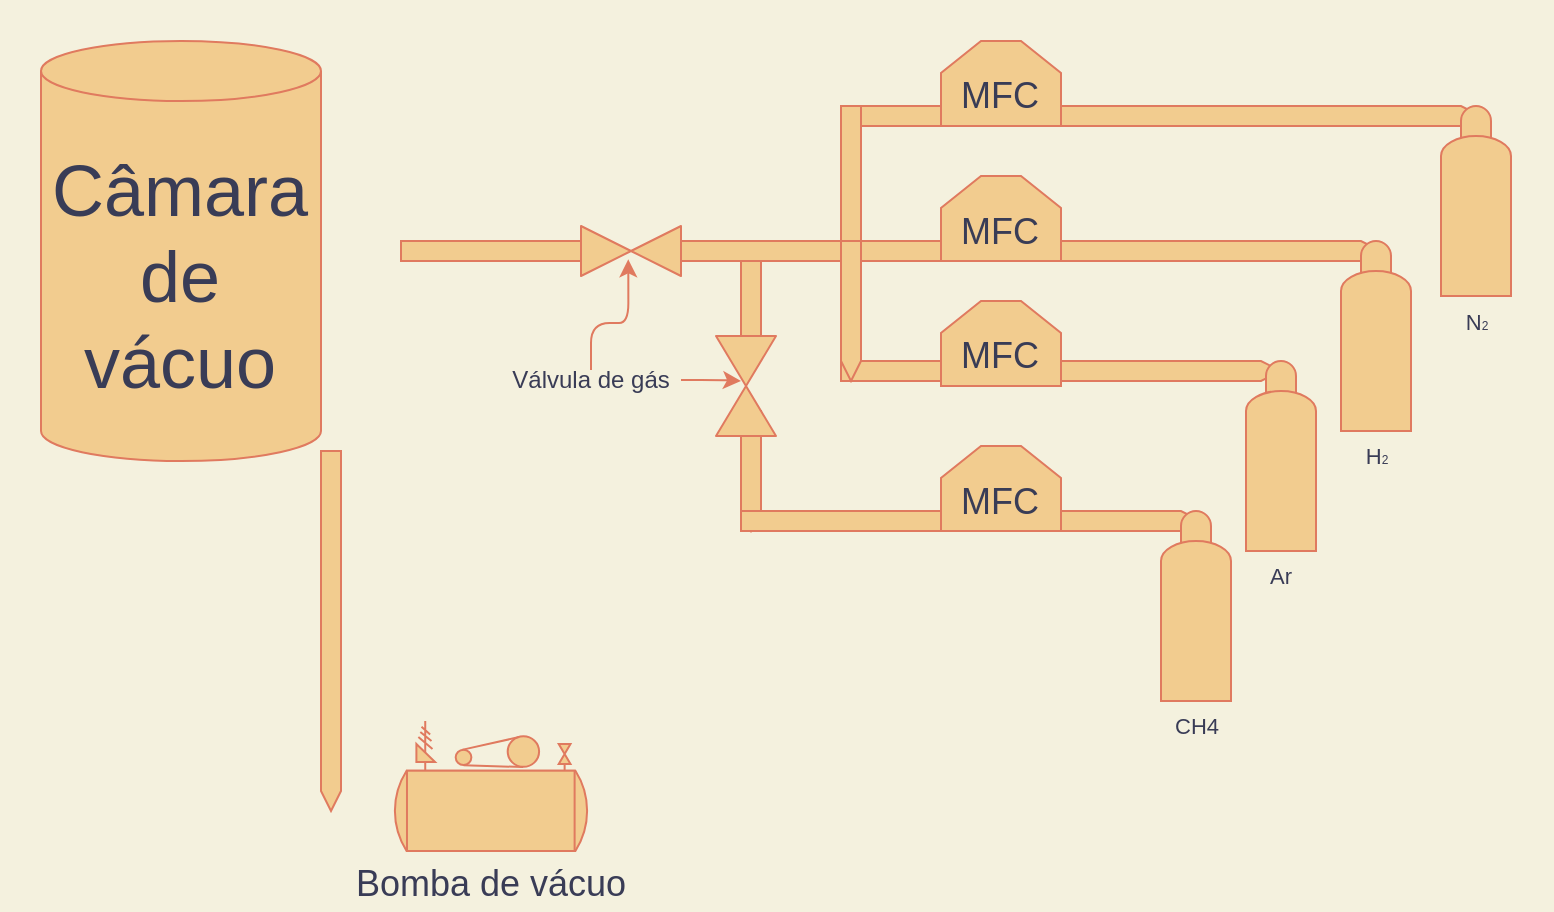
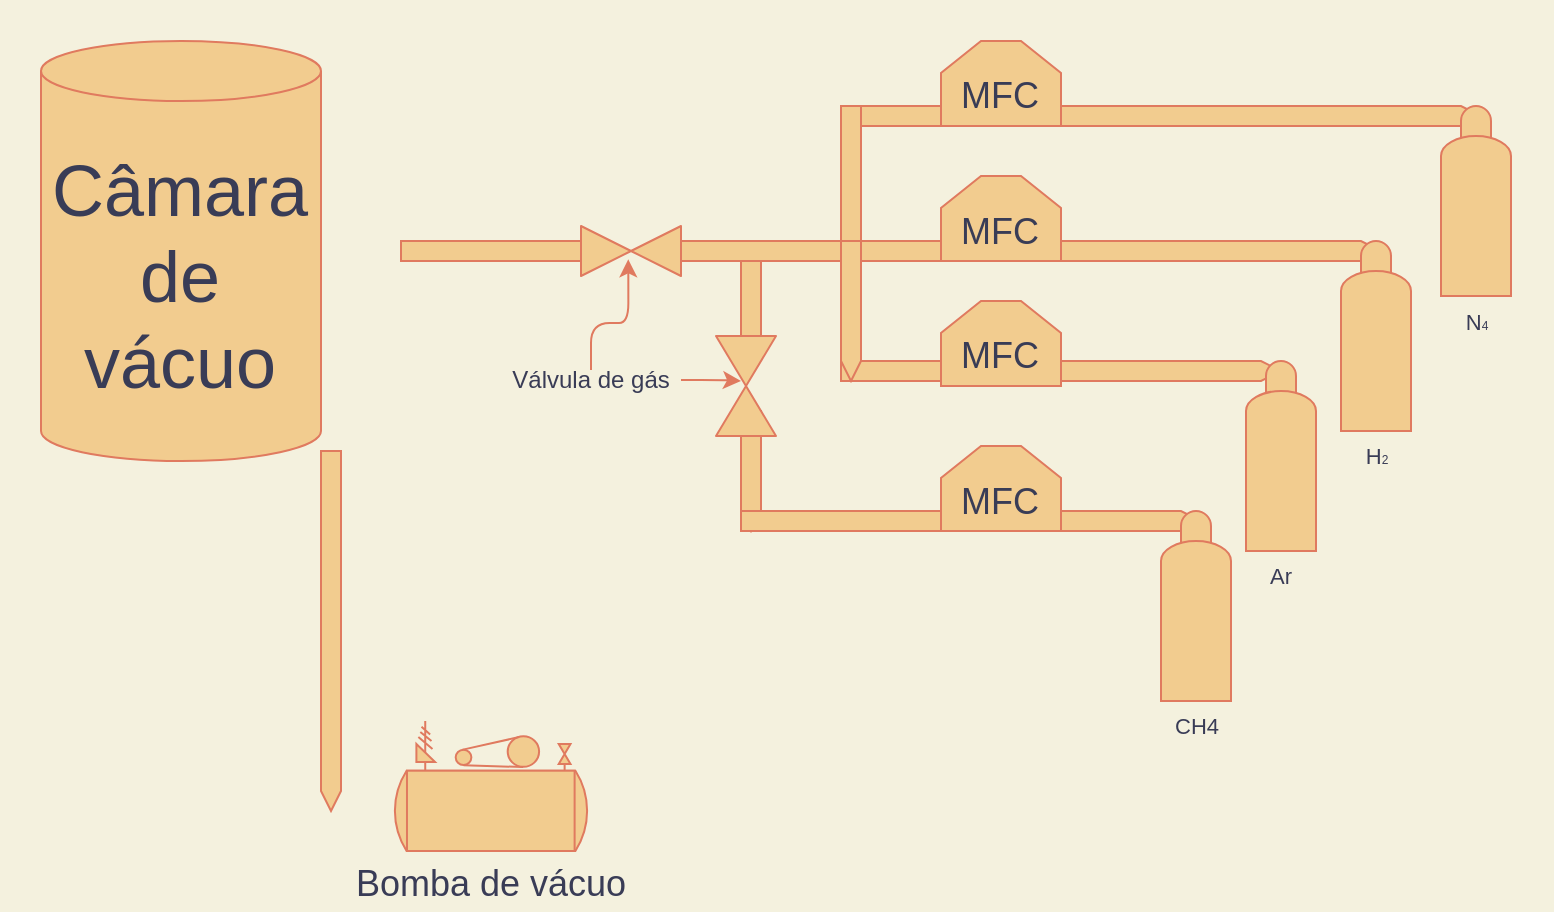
  <mxCell id="0" />
  <mxCell id="1" parent="0" />
  <mxCell id="2" value="" style="html=1;shadow=0;dashed=0;align=center;verticalAlign=middle;shape=mxgraph.arrows2.arrow;dy=0;dx=10;notch=0;rounded=0;sketch=0;fontSize=36;fontColor=#393C56;strokeColor=#E07A5F;fillColor=#F2CC8F;" vertex="1" parent="1"><mxGeometry x="200" y="120" width="100" height="10" as="geometry" /></mxCell>
  <mxCell id="3" value="" style="verticalLabelPosition=bottom;align=center;html=1;verticalAlign=top;pointerEvents=1;dashed=0;shape=mxgraph.pid2valves.valve;valveType=gate;rounded=0;sketch=0;fontSize=36;fontColor=#393C56;strokeColor=#E07A5F;fillColor=#F2CC8F;" vertex="1" parent="1"><mxGeometry x="290" y="112.5" width="50" height="25" as="geometry" /></mxCell>
  <mxCell id="4" value="" style="html=1;shadow=0;dashed=0;align=center;verticalAlign=middle;shape=mxgraph.arrows2.arrow;dy=0;dx=10;notch=0;rounded=0;sketch=0;fontSize=36;fontColor=#393C56;strokeColor=#E07A5F;fillColor=#F2CC8F;" vertex="1" parent="1"><mxGeometry x="340" y="120" width="90" height="10" as="geometry" /></mxCell>
  <mxCell id="5" value="" style="html=1;shadow=0;dashed=0;align=center;verticalAlign=middle;shape=mxgraph.arrows2.arrow;dy=0;dx=10;notch=0;rounded=0;sketch=0;fontSize=36;fontColor=#393C56;strokeColor=#E07A5F;fillColor=#F2CC8F;rotation=90;" vertex="1" parent="1"><mxGeometry x="350" y="150" width="50" height="10" as="geometry" /></mxCell>
  <mxCell id="6" value="" style="html=1;shadow=0;dashed=0;align=center;verticalAlign=middle;shape=mxgraph.arrows2.arrow;dy=0;dx=10;notch=0;rounded=0;sketch=0;fontSize=36;fontColor=#393C56;strokeColor=#E07A5F;fillColor=#F2CC8F;rotation=90;" vertex="1" parent="1"><mxGeometry x="345" y="230" width="60" height="10" as="geometry" /></mxCell>
  <mxCell id="7" value="" style="verticalLabelPosition=bottom;align=center;html=1;verticalAlign=top;pointerEvents=1;dashed=0;shape=mxgraph.pid2valves.valve;valveType=gate;rounded=0;sketch=0;fontSize=36;fontColor=#393C56;strokeColor=#E07A5F;fillColor=#F2CC8F;rotation=90;" vertex="1" parent="1"><mxGeometry x="347.5" y="177.5" width="50" height="30" as="geometry" /></mxCell>
  <mxCell id="8" value="" style="html=1;shadow=0;dashed=0;align=center;verticalAlign=middle;shape=mxgraph.arrows2.arrow;dy=0;dx=10;notch=0;rounded=0;sketch=0;fontSize=36;fontColor=#393C56;strokeColor=#E07A5F;fillColor=#F2CC8F;rotation=0;" vertex="1" parent="1"><mxGeometry x="370" y="255" width="110" height="10" as="geometry" /></mxCell>
  <mxCell id="9" value="" style="html=1;shadow=0;dashed=0;align=center;verticalAlign=middle;shape=mxgraph.arrows2.arrow;dy=0;dx=10;notch=0;rounded=0;sketch=0;fontSize=36;fontColor=#393C56;strokeColor=#E07A5F;fillColor=#F2CC8F;rotation=0;" vertex="1" parent="1"><mxGeometry x="420" y="180" width="60" height="10" as="geometry" /></mxCell>
  <mxCell id="10" value="" style="html=1;shadow=0;dashed=0;align=center;verticalAlign=middle;shape=mxgraph.arrows2.arrow;dy=0;dx=10;notch=0;rounded=0;sketch=0;fontSize=36;fontColor=#393C56;strokeColor=#E07A5F;fillColor=#F2CC8F;rotation=0;" vertex="1" parent="1"><mxGeometry x="430" y="120" width="50" height="10" as="geometry" /></mxCell>
  <mxCell id="11" value="&lt;font style=&quot;font-size: 18px&quot;&gt;MFC&lt;/font&gt;" style="shape=loopLimit;whiteSpace=wrap;html=1;rounded=0;sketch=0;fontSize=36;fontColor=#393C56;strokeColor=#E07A5F;strokeWidth=1;fillColor=#F2CC8F;" vertex="1" parent="1"><mxGeometry x="470" y="87.5" width="60" height="42.5" as="geometry" /></mxCell>
  <mxCell id="12" value="&lt;font style=&quot;font-size: 18px&quot;&gt;MFC&lt;/font&gt;" style="shape=loopLimit;whiteSpace=wrap;html=1;rounded=0;sketch=0;fontSize=36;fontColor=#393C56;strokeColor=#E07A5F;strokeWidth=1;fillColor=#F2CC8F;" vertex="1" parent="1"><mxGeometry x="470" y="150" width="60" height="42.5" as="geometry" /></mxCell>
  <mxCell id="13" value="&lt;font style=&quot;font-size: 18px&quot;&gt;MFC&lt;/font&gt;" style="shape=loopLimit;whiteSpace=wrap;html=1;rounded=0;sketch=0;fontSize=36;fontColor=#393C56;strokeColor=#E07A5F;strokeWidth=1;fillColor=#F2CC8F;" vertex="1" parent="1"><mxGeometry x="470" y="222.5" width="60" height="42.5" as="geometry" /></mxCell>
  <mxCell id="14" value="" style="html=1;shadow=0;dashed=0;align=center;verticalAlign=middle;shape=mxgraph.arrows2.arrow;dy=0;dx=10;notch=0;rounded=0;sketch=0;fontSize=36;fontColor=#393C56;strokeColor=#E07A5F;fillColor=#F2CC8F;rotation=90;" vertex="1" parent="1"><mxGeometry x="380" y="92.5" width="90" height="10" as="geometry" /></mxCell>
  <mxCell id="15" value="" style="html=1;shadow=0;dashed=0;align=center;verticalAlign=middle;shape=mxgraph.arrows2.arrow;dy=0;dx=10;notch=0;rounded=0;sketch=0;fontSize=36;fontColor=#393C56;strokeColor=#E07A5F;fillColor=#F2CC8F;rotation=90;" vertex="1" parent="1"><mxGeometry x="390" y="150" width="70" height="10" as="geometry" /></mxCell>
  <mxCell id="16" value="" style="html=1;shadow=0;dashed=0;align=center;verticalAlign=middle;shape=mxgraph.arrows2.arrow;dy=0;dx=10;notch=0;rounded=0;sketch=0;fontSize=36;fontColor=#393C56;strokeColor=#E07A5F;fillColor=#F2CC8F;rotation=0;" vertex="1" parent="1"><mxGeometry x="430" y="52.5" width="50" height="10" as="geometry" /></mxCell>
  <mxCell id="17" value="&lt;font style=&quot;font-size: 18px&quot;&gt;MFC&lt;/font&gt;" style="shape=loopLimit;whiteSpace=wrap;html=1;rounded=0;sketch=0;fontSize=36;fontColor=#393C56;strokeColor=#E07A5F;strokeWidth=1;fillColor=#F2CC8F;" vertex="1" parent="1"><mxGeometry x="470" y="20" width="60" height="42.5" as="geometry" /></mxCell>
  <mxCell id="18" value="" style="html=1;shadow=0;dashed=0;align=center;verticalAlign=middle;shape=mxgraph.arrows2.arrow;dy=0;dx=10;notch=0;rounded=0;sketch=0;fontSize=36;fontColor=#393C56;strokeColor=#E07A5F;fillColor=#F2CC8F;rotation=0;" vertex="1" parent="1"><mxGeometry x="530" y="255" width="70" height="10" as="geometry" /></mxCell>
  <mxCell id="19" value="" style="html=1;shadow=0;dashed=0;align=center;verticalAlign=middle;shape=mxgraph.arrows2.arrow;dy=0;dx=10;notch=0;rounded=0;sketch=0;fontSize=36;fontColor=#393C56;strokeColor=#E07A5F;fillColor=#F2CC8F;rotation=0;" vertex="1" parent="1"><mxGeometry x="530" y="180" width="110" height="10" as="geometry" /></mxCell>
  <mxCell id="20" value="" style="html=1;shadow=0;dashed=0;align=center;verticalAlign=middle;shape=mxgraph.arrows2.arrow;dy=0;dx=10;notch=0;rounded=0;sketch=0;fontSize=36;fontColor=#393C56;strokeColor=#E07A5F;fillColor=#F2CC8F;rotation=0;" vertex="1" parent="1"><mxGeometry x="530" y="120" width="160" height="10" as="geometry" /></mxCell>
  <mxCell id="21" value="" style="html=1;shadow=0;dashed=0;align=center;verticalAlign=middle;shape=mxgraph.arrows2.arrow;dy=0;dx=10;notch=0;rounded=0;sketch=0;fontSize=36;fontColor=#393C56;strokeColor=#E07A5F;fillColor=#F2CC8F;rotation=0;" vertex="1" parent="1"><mxGeometry x="530" y="52.5" width="210" height="10" as="geometry" /></mxCell>
  <mxCell id="22" value="" style="html=1;shadow=0;dashed=0;align=center;verticalAlign=middle;shape=mxgraph.arrows2.arrow;dy=0;dx=10;notch=0;rounded=0;sketch=0;fontSize=36;fontColor=#393C56;strokeColor=#E07A5F;fillColor=#F2CC8F;rotation=90;" vertex="1" parent="1"><mxGeometry x="75" y="310" width="180" height="10" as="geometry" /></mxCell>
  <mxCell id="23" value="&lt;font style=&quot;font-size: 36px&quot;&gt;Câmara de vácuo&lt;/font&gt;" style="shape=cylinder3;whiteSpace=wrap;html=1;boundedLbl=1;backgroundOutline=1;size=15;rounded=0;sketch=0;fontColor=#393C56;strokeColor=#E07A5F;fillColor=#F2CC8F;" vertex="1" parent="1"><mxGeometry x="20" y="20" width="140" height="210" as="geometry" /></mxCell>
  <mxCell id="24" value="Bomba de vácuo&lt;br&gt;" style="verticalLabelPosition=bottom;outlineConnect=0;align=center;dashed=0;html=1;verticalAlign=top;shape=mxgraph.pid.compressors.ac_air_compressor;rounded=0;sketch=0;fontSize=18;fontColor=#393C56;strokeColor=#E07A5F;strokeWidth=1;fillColor=#F2CC8F;" vertex="1" parent="1"><mxGeometry x="195" y="360" width="100" height="65" as="geometry" /></mxCell>
  <mxCell id="25" value="CH4" style="shape=mxgraph.pid.vessels.gas_bottle;html=1;pointerEvents=1;align=center;verticalLabelPosition=bottom;verticalAlign=top;dashed=0;rounded=0;sketch=0;fontSize=11;fontColor=#393C56;strokeColor=#E07A5F;strokeWidth=1;fillColor=#F2CC8F;" vertex="1" parent="1"><mxGeometry x="580" y="255" width="35" height="95" as="geometry" /></mxCell>
  <mxCell id="26" value="Ar" style="shape=mxgraph.pid.vessels.gas_bottle;html=1;pointerEvents=1;align=center;verticalLabelPosition=bottom;verticalAlign=top;dashed=0;rounded=0;sketch=0;fontSize=11;fontColor=#393C56;strokeColor=#E07A5F;strokeWidth=1;fillColor=#F2CC8F;" vertex="1" parent="1"><mxGeometry x="622.5" y="180" width="35" height="95" as="geometry" /></mxCell>
  <mxCell id="27" value="H&lt;font style=&quot;font-size: 6px&quot;&gt;2&lt;/font&gt;" style="shape=mxgraph.pid.vessels.gas_bottle;html=1;pointerEvents=1;align=center;verticalLabelPosition=bottom;verticalAlign=top;dashed=0;rounded=0;sketch=0;fontSize=11;fontColor=#393C56;strokeColor=#E07A5F;strokeWidth=1;fillColor=#F2CC8F;" vertex="1" parent="1"><mxGeometry x="670" y="120" width="35" height="95" as="geometry" /></mxCell>
- <mxCell id="28" value="N&lt;font style=&quot;font-size: 6px&quot;&gt;2&lt;/font&gt;" style="shape=mxgraph.pid.vessels.gas_bottle;html=1;pointerEvents=1;align=center;verticalLabelPosition=bottom;verticalAlign=top;dashed=0;rounded=0;sketch=0;fontSize=11;fontColor=#393C56;strokeColor=#E07A5F;strokeWidth=1;fillColor=#F2CC8F;" vertex="1" parent="1"><mxGeometry x="720" y="52.5" width="35" height="95" as="geometry" /></mxCell>
+ <mxCell id="28" value="N&lt;font style=&quot;font-size: 6px&quot;&gt;4&lt;/font&gt;" style="shape=mxgraph.pid.vessels.gas_bottle;html=1;pointerEvents=1;align=center;verticalLabelPosition=bottom;verticalAlign=top;dashed=0;rounded=0;sketch=0;fontSize=11;fontColor=#393C56;strokeColor=#E07A5F;strokeWidth=1;fillColor=#F2CC8F;" vertex="1" parent="1"><mxGeometry x="720" y="52.5" width="35" height="95" as="geometry" /></mxCell>
  <mxCell id="29" style="edgeStyle=orthogonalEdgeStyle;curved=0;rounded=1;sketch=0;orthogonalLoop=1;jettySize=auto;html=1;entryX=0.473;entryY=0.667;entryDx=0;entryDy=0;entryPerimeter=0;fontSize=12;fontColor=#393C56;strokeColor=#E07A5F;fillColor=#F2CC8F;" edge="1" parent="1" source="31" target="3"><mxGeometry relative="1" as="geometry" /></mxCell>
  <mxCell id="30" style="edgeStyle=orthogonalEdgeStyle;curved=0;rounded=1;sketch=0;orthogonalLoop=1;jettySize=auto;html=1;entryX=0.45;entryY=0.583;entryDx=0;entryDy=0;entryPerimeter=0;fontSize=12;fontColor=#393C56;strokeColor=#E07A5F;fillColor=#F2CC8F;" edge="1" parent="1" source="31" target="7"><mxGeometry relative="1" as="geometry" /></mxCell>
  <mxCell id="31" value="&lt;font style=&quot;font-size: 12px&quot;&gt;Válvula de gás&lt;/font&gt;" style="text;html=1;align=center;verticalAlign=middle;resizable=0;points=[];autosize=1;strokeColor=none;fillColor=none;fontSize=6;fontColor=#393C56;" vertex="1" parent="1"><mxGeometry x="250" y="184.5" width="90" height="10" as="geometry" /></mxCell>
